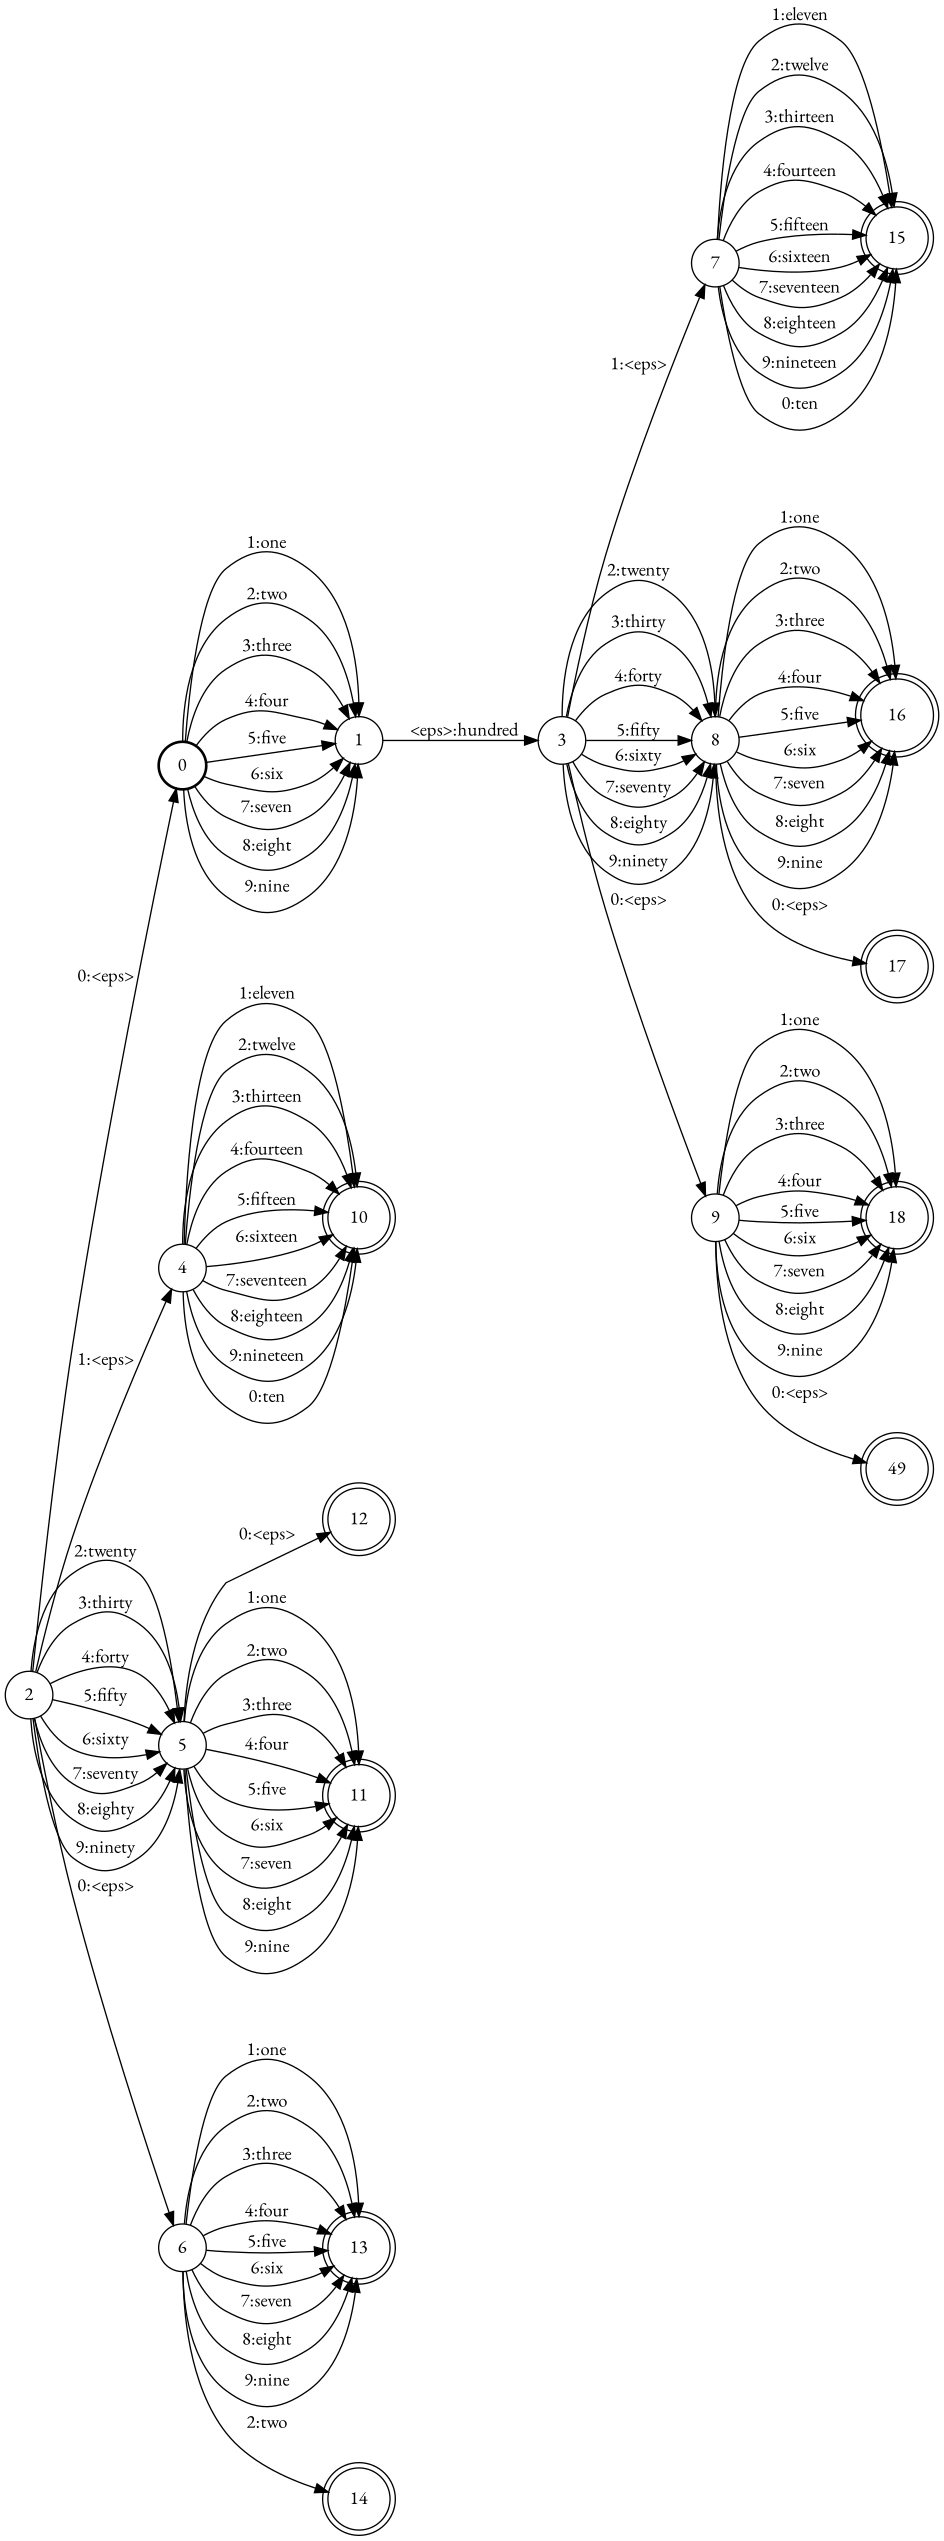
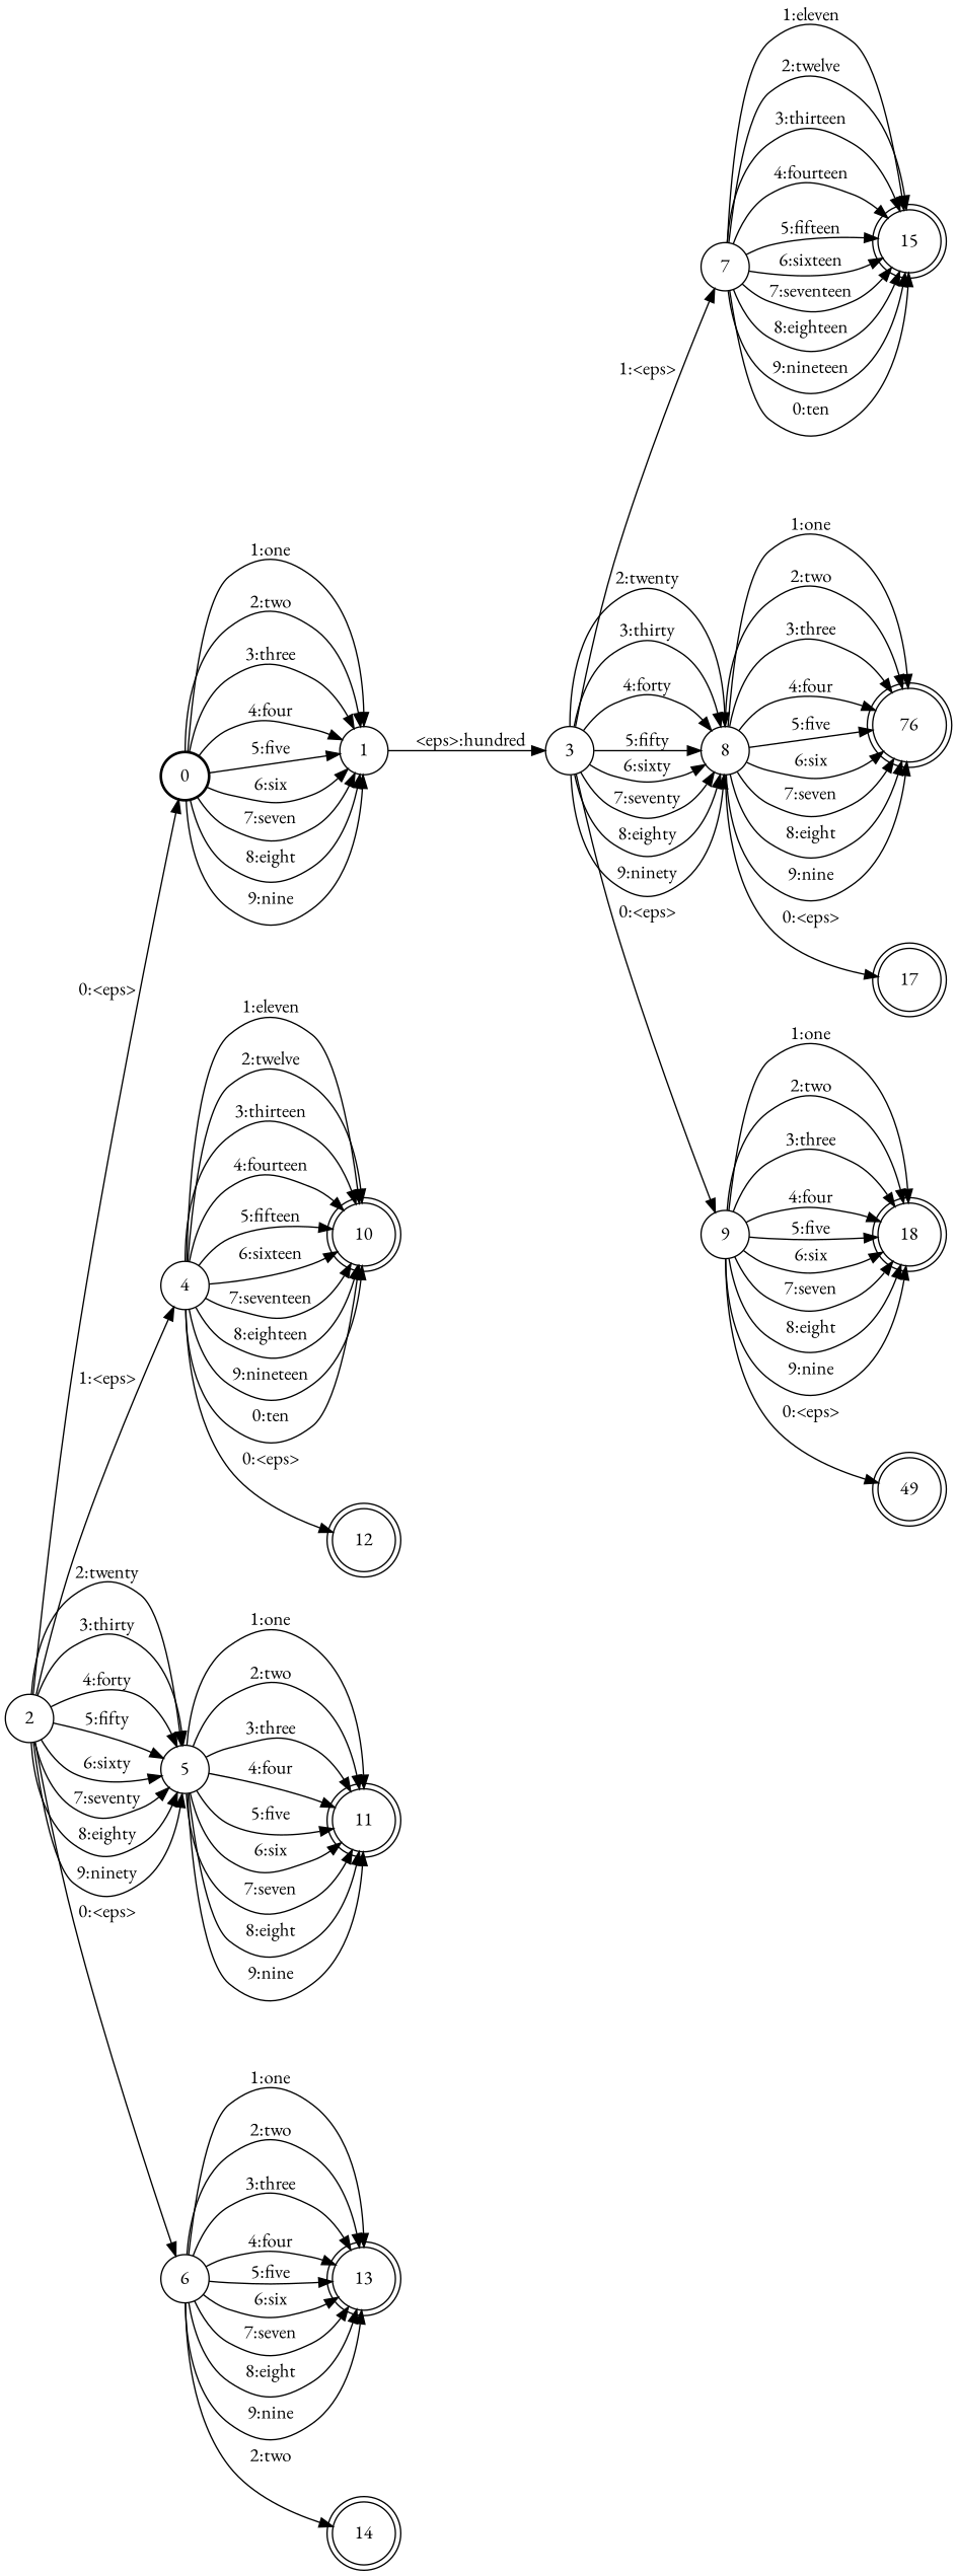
  digraph {
    fontname="EB Garamond"
    nodesep=0.25
    rankdir=LR
    ranksep=0.4
    node [fontname="EB Garamond" fontsize=14 shape=circle style=solid]
    edge [fontname="EB Garamond" fontsize=14]
    n1 [label=0 style=bold]
    n2 [label=1]
    n3 [label=3]
    n4 [label=2]
    n5 [label=4]
    n6 [label=5]
    n7 [label=6]
    n8 [label=7]
    n9 [label=8]
    n10 [label=9]
    n11 [label=10 shape=doublecircle]
    n12 [label=11 shape=doublecircle]
    n13 [label=12 shape=doublecircle]
    n14 [label=13 shape=doublecircle]
    n15 [label=14 shape=doublecircle]
    n16 [label=15 shape=doublecircle]
-   n17 [label=16 shape=doublecircle]
+   n17 [label=76 shape=doublecircle]
    n18 [label=17 shape=doublecircle]
    n19 [label=18 shape=doublecircle]
    n20 [label=49 shape=doublecircle]
    n1 -> n2 [label="1:one"]
    n1 -> n2 [label="2:two"]
    n1 -> n2 [label="3:three"]
    n1 -> n2 [label="4:four"]
    n1 -> n2 [label="5:five"]
    n1 -> n2 [label="6:six"]
    n1 -> n2 [label="7:seven"]
    n1 -> n2 [label="8:eight"]
    n1 -> n2 [label="9:nine"]
    n2 -> n3 [label="<eps>:hundred"]
    n3 -> n8 [label="1:<eps>"]
    n3 -> n9 [label="2:twenty"]
    n3 -> n9 [label="3:thirty"]
    n3 -> n9 [label="4:forty"]
    n3 -> n9 [label="5:fifty"]
    n3 -> n9 [label="6:sixty"]
    n3 -> n9 [label="7:seventy"]
    n3 -> n9 [label="8:eighty"]
    n3 -> n9 [label="9:ninety"]
    n3 -> n10 [label="0:<eps>"]
    n4 -> n1 [label="0:<eps>"]
    n4 -> n5 [label="1:<eps>"]
    n4 -> n6 [label="2:twenty"]
    n4 -> n6 [label="3:thirty"]
    n4 -> n6 [label="4:forty"]
    n4 -> n6 [label="5:fifty"]
    n4 -> n6 [label="6:sixty"]
    n4 -> n6 [label="7:seventy"]
    n4 -> n6 [label="8:eighty"]
    n4 -> n6 [label="9:ninety"]
    n4 -> n7 [label="0:<eps>"]
    n5 -> n11 [label="1:eleven"]
    n5 -> n11 [label="2:twelve"]
    n5 -> n11 [label="3:thirteen"]
    n5 -> n11 [label="4:fourteen"]
    n5 -> n11 [label="5:fifteen"]
    n5 -> n11 [label="6:sixteen"]
    n5 -> n11 [label="7:seventeen"]
    n5 -> n11 [label="8:eighteen"]
    n5 -> n11 [label="9:nineteen"]
    n5 -> n11 [label="0:ten"]
    n6 -> n12 [label="1:one"]
    n6 -> n12 [label="2:two"]
    n6 -> n12 [label="3:three"]
    n6 -> n12 [label="4:four"]
    n6 -> n12 [label="5:five"]
    n6 -> n12 [label="6:six"]
    n6 -> n12 [label="7:seven"]
    n6 -> n12 [label="8:eight"]
    n6 -> n12 [label="9:nine"]
-   n6 -> n13 [label="0:<eps>"]
+   n5 -> n13 [label="0:<eps>"]
    n7 -> n14 [label="1:one"]
    n7 -> n14 [label="2:two"]
    n7 -> n14 [label="3:three"]
    n7 -> n14 [label="4:four"]
    n7 -> n14 [label="5:five"]
    n7 -> n14 [label="6:six"]
    n7 -> n14 [label="7:seven"]
    n7 -> n14 [label="8:eight"]
    n7 -> n14 [label="9:nine"]
    n7 -> n15 [label="2:two"]
    n8 -> n16 [label="1:eleven"]
    n8 -> n16 [label="2:twelve"]
    n8 -> n16 [label="3:thirteen"]
    n8 -> n16 [label="4:fourteen"]
    n8 -> n16 [label="5:fifteen"]
    n8 -> n16 [label="6:sixteen"]
    n8 -> n16 [label="7:seventeen"]
    n8 -> n16 [label="8:eighteen"]
    n8 -> n16 [label="9:nineteen"]
    n8 -> n16 [label="0:ten"]
    n9 -> n17 [label="1:one"]
    n9 -> n17 [label="2:two"]
    n9 -> n17 [label="3:three"]
    n9 -> n17 [label="4:four"]
    n9 -> n17 [label="5:five"]
    n9 -> n17 [label="6:six"]
    n9 -> n17 [label="7:seven"]
    n9 -> n17 [label="8:eight"]
    n9 -> n17 [label="9:nine"]
    n9 -> n18 [label="0:<eps>"]
    n10 -> n19 [label="1:one"]
    n10 -> n19 [label="2:two"]
    n10 -> n19 [label="3:three"]
    n10 -> n19 [label="4:four"]
    n10 -> n19 [label="5:five"]
    n10 -> n19 [label="6:six"]
    n10 -> n19 [label="7:seven"]
    n10 -> n19 [label="8:eight"]
    n10 -> n19 [label="9:nine"]
    n10 -> n20 [label="0:<eps>"]
  }
